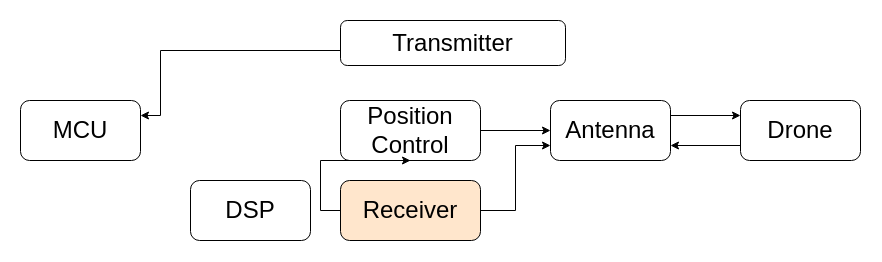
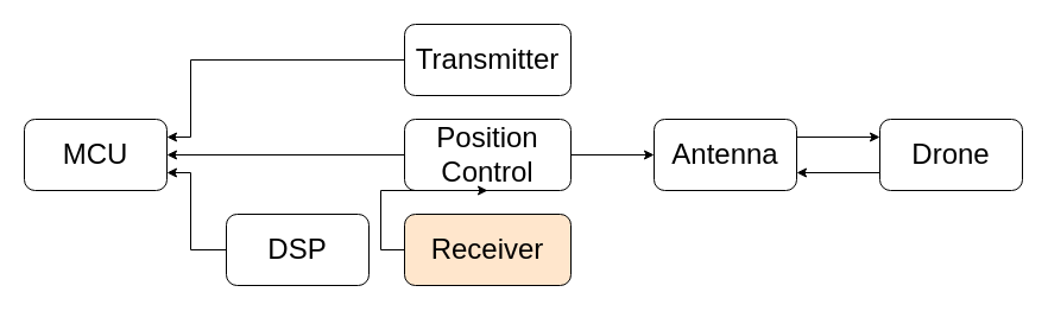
  <mxCell id="0" />
  <mxCell id="1" parent="0" />
  <mxCell id="2" value="&lt;font style=&quot;font-size: 24px;&quot;&gt;MCU&lt;/font&gt;" style="rounded=1;whiteSpace=wrap;html=1;" vertex="1" parent="1"><mxGeometry y="100" width="120" height="60" as="geometry" x="20" /></mxCell>
  <mxCell id="3" style="edgeStyle=orthogonalEdgeStyle;rounded=0;orthogonalLoop=1;jettySize=auto;html=1;exitX=0;exitY=0.5;exitDx=0;exitDy=0;entryX=1;entryY=0.25;entryDx=0;entryDy=0;" edge="1" parent="1" source="4" target="2"><mxGeometry relative="1" as="geometry"><Array as="points"><mxPoint x="160" y="50" /><mxPoint x="160" y="115" /></Array></mxGeometry></mxCell>
- <mxCell id="4" value="&lt;font style=&quot;font-size: 24px;&quot;&gt;Transmitter&lt;/font&gt;" style="rounded=1;whiteSpace=wrap;html=1;" vertex="1" parent="1"><mxGeometry x="340" y="20" width="225" height="45" as="geometry" /></mxCell>
+ <mxCell id="4" value="&lt;font style=&quot;font-size: 24px;&quot;&gt;Transmitter&lt;/font&gt;" style="rounded=1;whiteSpace=wrap;html=1;" vertex="1" parent="1"><mxGeometry x="340" y="20" width="140" height="60" as="geometry" /></mxCell>
+ <mxCell id="5" style="edgeStyle=orthogonalEdgeStyle;rounded=0;orthogonalLoop=1;jettySize=auto;html=1;exitX=0;exitY=0.5;exitDx=0;exitDy=0;entryX=1;entryY=0.5;entryDx=0;entryDy=0;" edge="1" parent="1" source="7" target="2"><mxGeometry relative="1" as="geometry" /></mxCell>
  <mxCell id="6" style="edgeStyle=orthogonalEdgeStyle;rounded=0;orthogonalLoop=1;jettySize=auto;html=1;exitX=1;exitY=0.5;exitDx=0;exitDy=0;entryX=0;entryY=0.5;entryDx=0;entryDy=0;" edge="1" parent="1" source="7" target="14"><mxGeometry relative="1" as="geometry" /></mxCell>
  <mxCell id="7" value="&lt;font style=&quot;font-size: 24px;&quot;&gt;Position Control&lt;br&gt;&lt;/font&gt;" style="rounded=1;whiteSpace=wrap;html=1;" vertex="1" parent="1"><mxGeometry x="340" y="100" width="140" height="60" as="geometry" /></mxCell>
  <mxCell id="8" style="edgeStyle=orthogonalEdgeStyle;rounded=0;orthogonalLoop=1;jettySize=auto;html=1;exitX=0;exitY=0.5;exitDx=0;exitDy=0;" edge="1" parent="1" source="10" target="7"><mxGeometry relative="1" as="geometry" /></mxCell>
- <mxCell id="9" style="edgeStyle=orthogonalEdgeStyle;rounded=0;orthogonalLoop=1;jettySize=auto;html=1;exitX=1;exitY=0.5;exitDx=0;exitDy=0;entryX=0;entryY=0.75;entryDx=0;entryDy=0;" edge="1" parent="1" source="10" target="14"><mxGeometry relative="1" as="geometry" /></mxCell>
  <mxCell id="10" value="&lt;font style=&quot;font-size: 24px;&quot;&gt;Receiver&lt;/font&gt;" style="rounded=1;whiteSpace=wrap;html=1;fillColor=#ffe6cc;" vertex="1" parent="1"><mxGeometry x="340" y="180" width="140" height="60" as="geometry" /></mxCell>
+ <mxCell id="11" style="edgeStyle=orthogonalEdgeStyle;rounded=0;orthogonalLoop=1;jettySize=auto;html=1;exitX=0;exitY=0.5;exitDx=0;exitDy=0;entryX=1;entryY=0.75;entryDx=0;entryDy=0;" edge="1" parent="1" source="12" target="2"><mxGeometry relative="1" as="geometry"><Array as="points"><mxPoint x="160" y="210" /><mxPoint x="160" y="145" /></Array></mxGeometry></mxCell>
  <mxCell id="12" value="&lt;font style=&quot;font-size: 24px;&quot;&gt;DSP&lt;/font&gt;" style="rounded=1;whiteSpace=wrap;html=1;" vertex="1" parent="1"><mxGeometry x="190" y="180" width="120" height="60" as="geometry" /></mxCell>
  <mxCell id="13" style="edgeStyle=orthogonalEdgeStyle;rounded=0;orthogonalLoop=1;jettySize=auto;html=1;exitX=1;exitY=0.25;exitDx=0;exitDy=0;entryX=0;entryY=0.25;entryDx=0;entryDy=0;" edge="1" parent="1" source="14" target="16"><mxGeometry relative="1" as="geometry" /></mxCell>
  <mxCell id="14" value="&lt;font style=&quot;font-size: 24px;&quot;&gt;Antenna&lt;/font&gt;" style="rounded=1;whiteSpace=wrap;html=1;" vertex="1" parent="1"><mxGeometry x="550" y="100" width="120" height="60" as="geometry" /></mxCell>
  <mxCell id="15" style="edgeStyle=orthogonalEdgeStyle;rounded=0;orthogonalLoop=1;jettySize=auto;html=1;exitX=0;exitY=0.75;exitDx=0;exitDy=0;entryX=1;entryY=0.75;entryDx=0;entryDy=0;" edge="1" parent="1" source="16" target="14"><mxGeometry relative="1" as="geometry" /></mxCell>
  <mxCell id="16" value="&lt;font style=&quot;font-size: 24px;&quot;&gt;Drone&lt;/font&gt;" style="rounded=1;whiteSpace=wrap;html=1;" vertex="1" parent="1"><mxGeometry x="740" y="100" width="120" height="60" as="geometry" /></mxCell>
